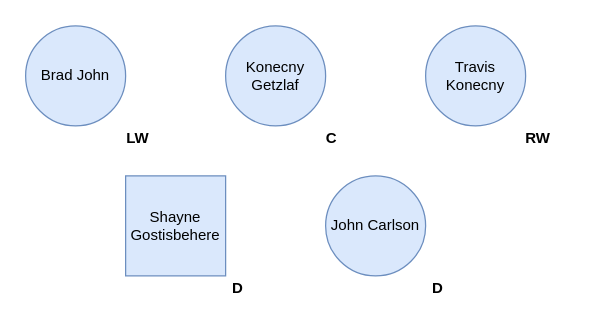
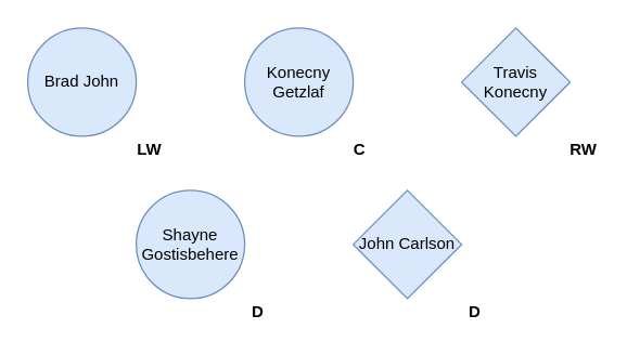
  <mxCell id="0" />
  <mxCell id="1" parent="0" />
- <mxCell id="2" value="Travis Konecny" style="ellipse;whiteSpace=wrap;html=1;aspect=fixed;fillColor=#dae8fc;strokeColor=#6c8ebf;" vertex="1" parent="1"><mxGeometry x="340" y="20" width="80" height="80" as="geometry" /></mxCell>
+ <mxCell id="2" value="Travis Konecny" style="rhombus;whiteSpace=wrap;html=1;aspect=fixed;fillColor=#dae8fc;strokeColor=#6c8ebf;" vertex="1" parent="1"><mxGeometry x="340" y="20" width="80" height="80" as="geometry" /></mxCell>
  <mxCell id="3" value="Brad John" style="ellipse;whiteSpace=wrap;html=1;aspect=fixed;fillColor=#dae8fc;strokeColor=#6c8ebf;" vertex="1" parent="1"><mxGeometry x="20" y="20" width="80" height="80" as="geometry" /></mxCell>
  <mxCell id="4" value="Konecny Getzlaf" style="ellipse;whiteSpace=wrap;html=1;aspect=fixed;fillColor=#dae8fc;strokeColor=#6c8ebf;" vertex="1" parent="1"><mxGeometry x="180" y="20" width="80" height="80" as="geometry" /></mxCell>
- <mxCell id="5" value="Shayne Gostisbehere" style="whiteSpace=wrap;html=1;aspect=fixed;fillColor=#dae8fc;strokeColor=#6c8ebf;rounded=0;" vertex="1" parent="1"><mxGeometry x="100" y="140" width="80" height="80" as="geometry" /></mxCell>
- <mxCell id="6" value="John Carlson" style="ellipse;whiteSpace=wrap;html=1;aspect=fixed;fillColor=#dae8fc;strokeColor=#6c8ebf;" vertex="1" parent="1"><mxGeometry x="260" y="140" width="80" height="80" as="geometry" /></mxCell>
+ <mxCell id="5" value="Shayne Gostisbehere" style="ellipse;whiteSpace=wrap;html=1;aspect=fixed;fillColor=#dae8fc;strokeColor=#6c8ebf;" vertex="1" parent="1"><mxGeometry x="100" y="140" width="80" height="80" as="geometry" /></mxCell>
+ <mxCell id="6" value="John Carlson" style="rhombus;whiteSpace=wrap;html=1;aspect=fixed;fillColor=#dae8fc;strokeColor=#6c8ebf;" vertex="1" parent="1"><mxGeometry x="260" y="140" width="80" height="80" as="geometry" /></mxCell>
  <mxCell id="7" value="&lt;b&gt;LW&lt;/b&gt;" style="text;html=1;strokeColor=none;fillColor=none;align=center;verticalAlign=middle;whiteSpace=wrap;rounded=0;" vertex="1" parent="1"><mxGeometry x="90" y="100" width="40" height="20" as="geometry" /></mxCell>
  <mxCell id="8" value="&lt;b&gt;C&lt;/b&gt;" style="text;html=1;strokeColor=none;fillColor=none;align=center;verticalAlign=middle;whiteSpace=wrap;rounded=0;" vertex="1" parent="1"><mxGeometry x="245" y="100" width="40" height="20" as="geometry" /></mxCell>
  <mxCell id="9" value="&lt;b&gt;RW&lt;/b&gt;" style="text;html=1;strokeColor=none;fillColor=none;align=center;verticalAlign=middle;whiteSpace=wrap;rounded=0;" vertex="1" parent="1"><mxGeometry x="410" y="100" width="40" height="20" as="geometry" /></mxCell>
  <mxCell id="10" value="&lt;b&gt;D&lt;/b&gt;" style="text;html=1;strokeColor=none;fillColor=none;align=center;verticalAlign=middle;whiteSpace=wrap;rounded=0;" vertex="1" parent="1"><mxGeometry x="170" y="220" width="40" height="20" as="geometry" /></mxCell>
  <mxCell id="11" value="&lt;b&gt;D&lt;/b&gt;" style="text;html=1;strokeColor=none;fillColor=none;align=center;verticalAlign=middle;whiteSpace=wrap;rounded=0;" vertex="1" parent="1"><mxGeometry x="330" y="220" width="40" height="20" as="geometry" /></mxCell>
